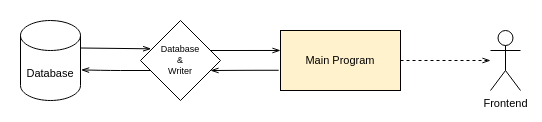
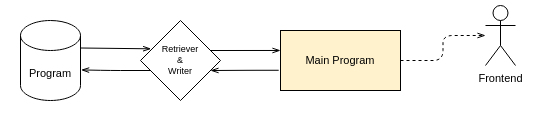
  <mxCell id="0" />
  <mxCell id="1" parent="0" />
  <mxCell id="2" style="edgeStyle=none;html=1;exitX=1;exitY=0;exitDx=0;exitDy=27.5;exitPerimeter=0;entryX=0.133;entryY=0.354;entryDx=0;entryDy=0;entryPerimeter=0;fontSize=11;endArrow=openThin;endFill=0;" edge="1" parent="1" source="4" target="5"><mxGeometry relative="1" as="geometry" /></mxCell>
  <mxCell id="3" style="edgeStyle=orthogonalEdgeStyle;html=1;entryX=1.01;entryY=0.618;entryDx=0;entryDy=0;entryPerimeter=0;fontSize=11;endArrow=openThin;endFill=0;exitX=0.125;exitY=0.625;exitDx=0;exitDy=0;exitPerimeter=0;" edge="1" parent="1" source="5" target="4"><mxGeometry relative="1" as="geometry"><mxPoint x="130" y="110" as="sourcePoint" /></mxGeometry></mxCell>
- <mxCell id="4" value="Database" style="shape=cylinder3;whiteSpace=wrap;html=1;boundedLbl=1;backgroundOutline=1;size=15;fontSize=11;" vertex="1" parent="1"><mxGeometry x="20" y="20" width="60" height="80" as="geometry" /></mxCell>
- <mxCell id="5" value="Database&lt;br style=&quot;font-size: 9px;&quot;&gt;&amp;amp;&lt;br style=&quot;font-size: 9px;&quot;&gt;Writer" style="rhombus;whiteSpace=wrap;html=1;fontSize=9;" vertex="1" parent="1"><mxGeometry x="140" y="20" width="80" height="80" as="geometry" /></mxCell>
+ <mxCell id="4" value="Program" style="shape=cylinder3;whiteSpace=wrap;html=1;boundedLbl=1;backgroundOutline=1;size=15;fontSize=11;" vertex="1" parent="1"><mxGeometry x="20" y="20" width="60" height="80" as="geometry" /></mxCell>
+ <mxCell id="5" value="Retriever&lt;br style=&quot;font-size: 9px;&quot;&gt;&amp;amp;&lt;br style=&quot;font-size: 9px;&quot;&gt;Writer" style="rhombus;whiteSpace=wrap;html=1;fontSize=9;" vertex="1" parent="1"><mxGeometry x="140" y="20" width="80" height="80" as="geometry" /></mxCell>
  <mxCell id="6" style="edgeStyle=orthogonalEdgeStyle;html=1;exitX=1;exitY=0.5;exitDx=0;exitDy=0;fontSize=11;endArrow=openThin;endFill=0;dashed=1;" edge="1" parent="1" source="7" target="10"><mxGeometry relative="1" as="geometry" /></mxCell>
  <mxCell id="7" value="Main Program" style="rounded=0;whiteSpace=wrap;html=1;fontSize=11;fillColor=#fff2cc;" vertex="1" parent="1"><mxGeometry x="280" y="30" width="120" height="60" as="geometry" /></mxCell>
  <mxCell id="8" style="edgeStyle=none;html=1;exitX=1;exitY=0;exitDx=0;exitDy=27.5;exitPerimeter=0;entryX=0;entryY=0.333;entryDx=0;entryDy=0;entryPerimeter=0;fontSize=11;endArrow=openThin;endFill=0;" edge="1" parent="1" target="7"><mxGeometry relative="1" as="geometry"><mxPoint x="210" y="50" as="sourcePoint" /><mxPoint x="280.64" y="50.82" as="targetPoint" /></mxGeometry></mxCell>
  <mxCell id="9" style="edgeStyle=orthogonalEdgeStyle;html=1;entryX=1.01;entryY=0.618;entryDx=0;entryDy=0;entryPerimeter=0;fontSize=11;endArrow=openThin;endFill=0;exitX=-0.015;exitY=0.663;exitDx=0;exitDy=0;exitPerimeter=0;" edge="1" parent="1" source="7"><mxGeometry relative="1" as="geometry"><mxPoint x="279.4" y="70.56" as="sourcePoint" /><mxPoint x="210" y="70" as="targetPoint" /></mxGeometry></mxCell>
- <mxCell id="10" value="Frontend" style="shape=umlActor;verticalLabelPosition=bottom;verticalAlign=top;html=1;outlineConnect=0;fontSize=11;" vertex="1" parent="1"><mxGeometry x="490" y="30" width="30" height="60" as="geometry" /></mxCell>
+ <mxCell id="10" value="Frontend" style="shape=umlActor;verticalLabelPosition=bottom;verticalAlign=top;html=1;outlineConnect=0;fontSize=11;" vertex="1" parent="1"><mxGeometry x="485" y="5" width="30" height="60" as="geometry" /></mxCell>
